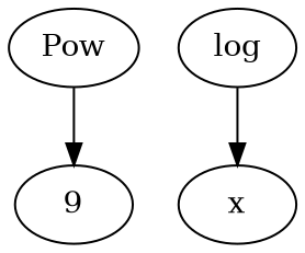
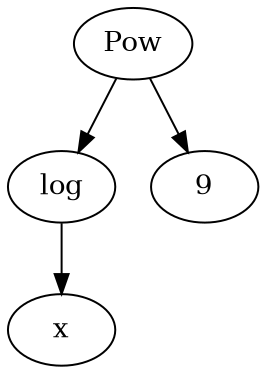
  digraph {
    ordering=out
    rankdir=TD
    node [color=black shape=ellipse]
    n1 [label=Pow]
    n2 [label=log]
    n3 [label=9]
    n4 [label=x]
+   n1 -> n2
    n1 -> n3
    n2 -> n4
  }
